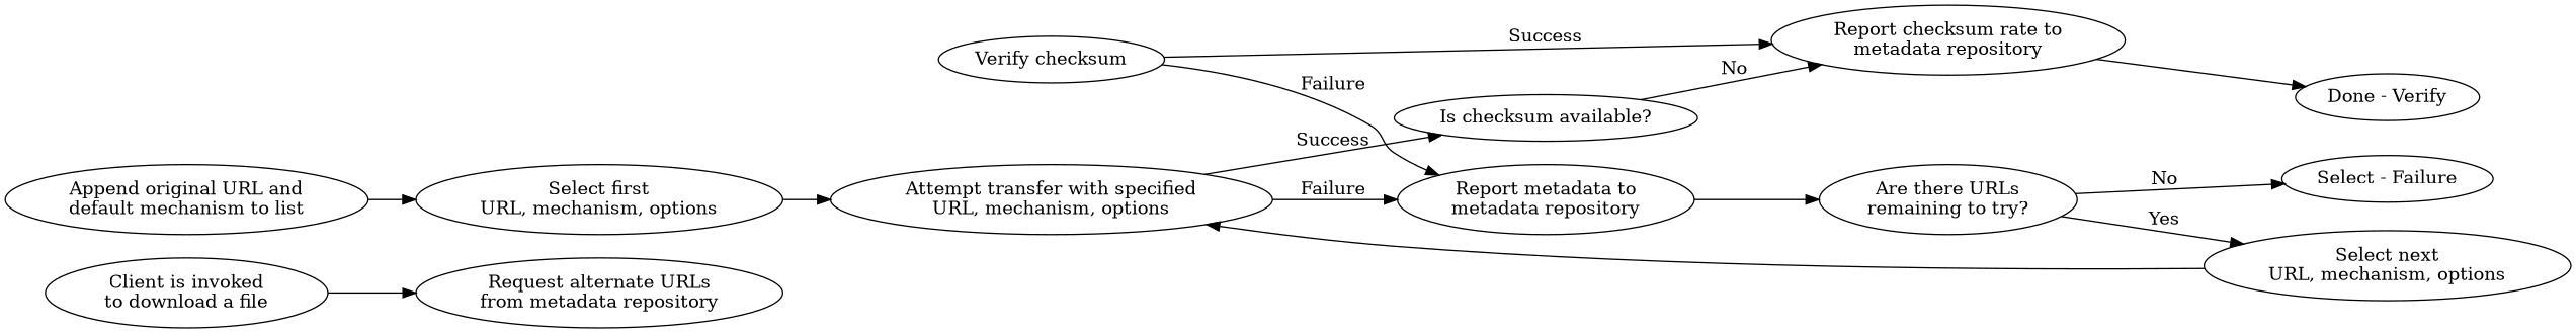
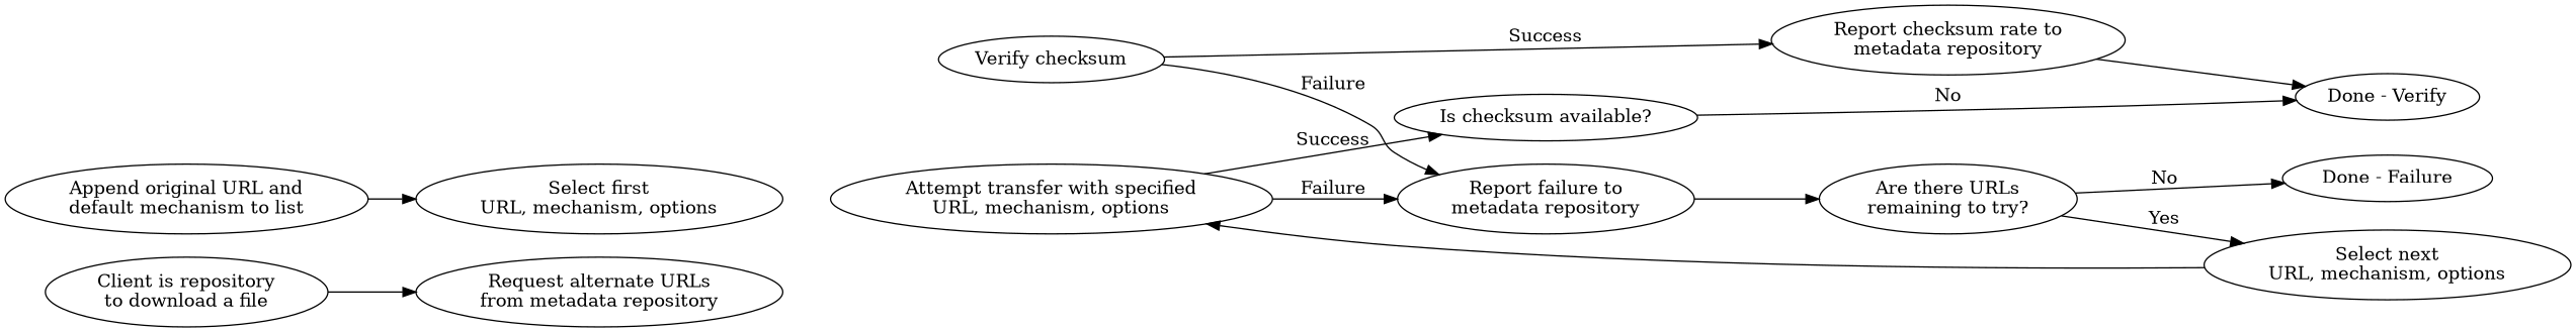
  digraph {
    rankdir=LR
-   n1 [label="Client is invoked\nto download a file"]
+   n1 [label="Client is repository\nto download a file"]
    n2 [label="Request alternate URLs\nfrom metadata repository"]
    n3 [label="Append original URL and\ndefault mechanism to list"]
    n4 [label="Select first\nURL, mechanism, options"]
    n5 [label="Attempt transfer with specified\nURL, mechanism, options"]
    n6 [label="Is checksum available?"]
-   n7 [label="Report metadata to\nmetadata repository"]
+   n7 [label="Report failure to\nmetadata repository"]
    n8 [label="Report checksum rate to\nmetadata repository"]
    n9 [label="Are there URLs\nremaining to try?"]
    n10 [label="Select next\nURL, mechanism, options"]
    n11 [label="Verify checksum"]
    n12 [label="Done - Verify"]
-   n13 [label="Select - Failure"]
+   n13 [label="Done - Failure"]
    n1 -> n2
    n3 -> n4
-   n4 -> n5
    n5 -> n6 [label=Success]
    n5 -> n7 [label=Failure]
-   n6 -> n8 [label=No]
+   n6 -> n12 [label=No]
    n7 -> n9
    n8 -> n12
    n9 -> n10 [label=Yes]
    n9 -> n13 [label=No]
    n10 -> n5
    n11 -> n7 [label=Failure]
    n11 -> n8 [label=Success]
  }
